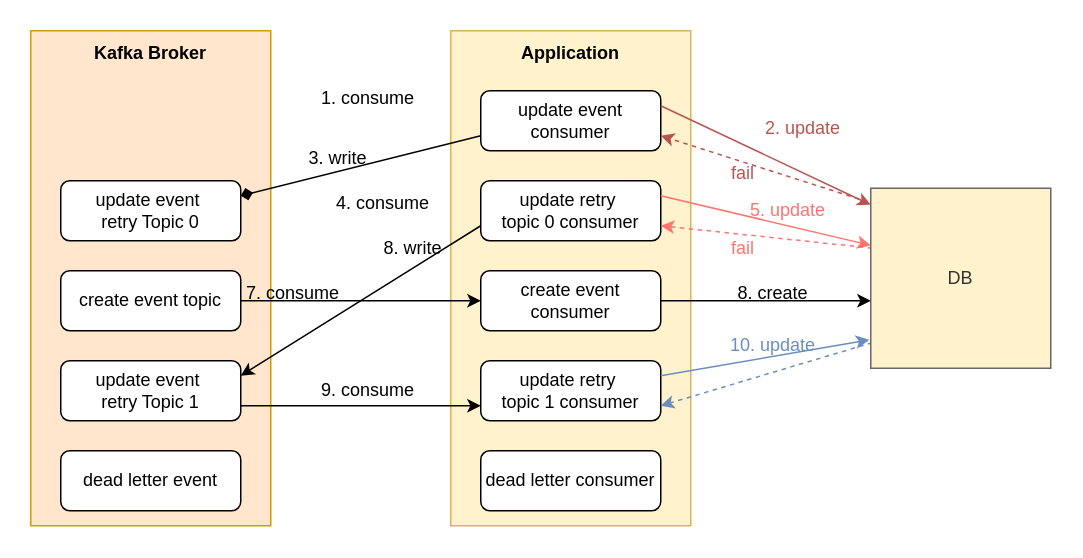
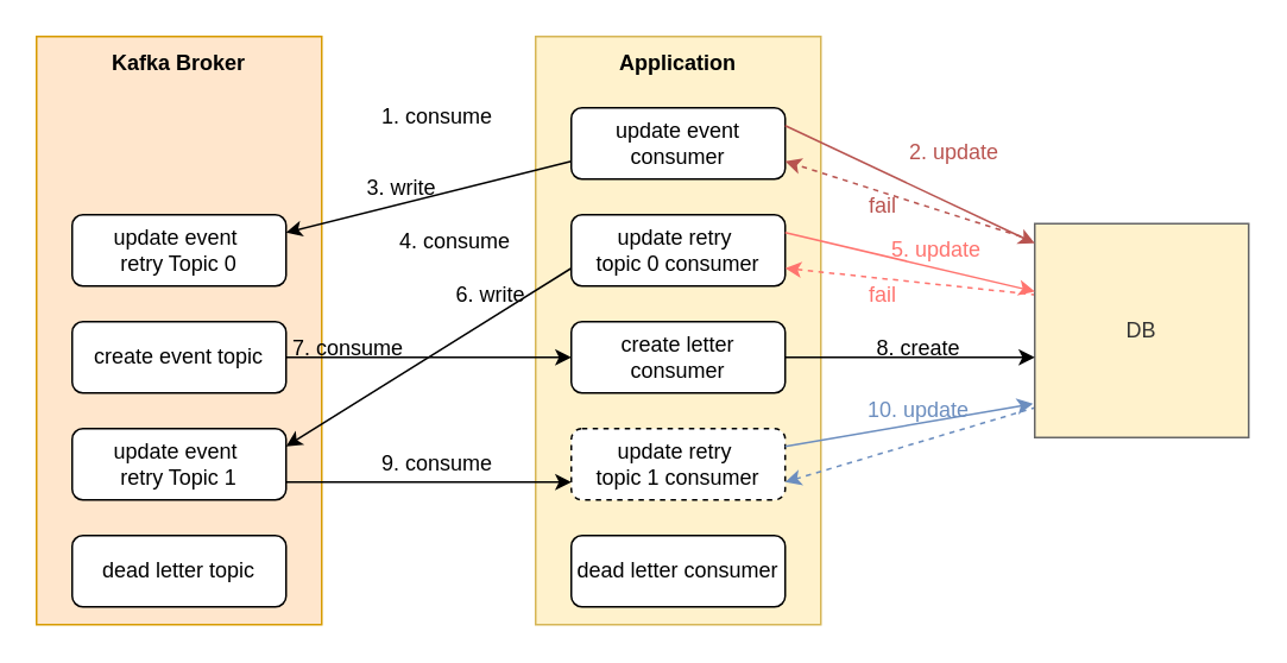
  <mxCell id="0" />
  <mxCell id="1" parent="0" />
  <mxCell id="2" value="" style="rounded=0;whiteSpace=wrap;html=1;fillColor=#ffe6cc;strokeColor=#d79b00;" vertex="1" parent="1"><mxGeometry x="20" y="20" width="160" height="330" as="geometry" /></mxCell>
  <mxCell id="3" value="" style="rounded=0;whiteSpace=wrap;html=1;fillColor=#fff2cc;strokeColor=#d6b656;" vertex="1" parent="1"><mxGeometry x="300" y="20" width="160" height="330" as="geometry" /></mxCell>
  <mxCell id="4" value="update event&amp;nbsp;&lt;div&gt;retry Topic 0&lt;/div&gt;" style="rounded=1;whiteSpace=wrap;html=1;" vertex="1" parent="1"><mxGeometry x="40" y="120" width="120" height="40" as="geometry" /></mxCell>
  <mxCell id="5" style="edgeStyle=orthogonalEdgeStyle;rounded=0;orthogonalLoop=1;jettySize=auto;html=1;exitX=1;exitY=0.5;exitDx=0;exitDy=0;entryX=0;entryY=0.5;entryDx=0;entryDy=0;" edge="1" parent="1" source="6" target="15"><mxGeometry relative="1" as="geometry" /></mxCell>
  <mxCell id="6" value="create e&lt;span style=&quot;color: rgba(0, 0, 0, 0); font-family: monospace; font-size: 0px; text-align: start; text-wrap: nowrap;&quot;&gt;%3CmxGraphModel%3E%3Croot%3E%3CmxCell%20id%3D%220%22%2F%3E%3CmxCell%20id%3D%221%22%20parent%3D%220%22%2F%3E%3CmxCell%20id%3D%222%22%20value%3D%22update%20event%26amp%3Bnbsp%3B%26lt%3Bdiv%26gt%3Bretry%20Topic%26lt%3B%2Fdiv%26gt%3B%22%20style%3D%22rounded%3D1%3BwhiteSpace%3Dwrap%3Bhtml%3D1%3B%22%20vertex%3D%221%22%20parent%3D%221%22%3E%3CmxGeometry%20x%3D%22110%22%20y%3D%22280%22%20width%3D%22120%22%20height%3D%2240%22%20as%3D%22geometry%22%2F%3E%3C%2FmxCell%3E%3C%2Froot%3E%3C%2FmxGraphModel%3E&lt;/span&gt;vent topic" style="rounded=1;whiteSpace=wrap;html=1;" vertex="1" parent="1"><mxGeometry x="40" y="180" width="120" height="40" as="geometry" /></mxCell>
  <mxCell id="7" style="edgeStyle=orthogonalEdgeStyle;rounded=0;orthogonalLoop=1;jettySize=auto;html=1;exitX=1;exitY=0.75;exitDx=0;exitDy=0;entryX=0;entryY=0.75;entryDx=0;entryDy=0;" edge="1" parent="1" source="8" target="14"><mxGeometry relative="1" as="geometry" /></mxCell>
  <mxCell id="8" value="update event&amp;nbsp;&lt;div&gt;retry Topic 1&lt;/div&gt;" style="rounded=1;whiteSpace=wrap;html=1;" vertex="1" parent="1"><mxGeometry x="40" y="240" width="120" height="40" as="geometry" /></mxCell>
- <mxCell id="9" value="dead letter event" style="rounded=1;whiteSpace=wrap;html=1;" vertex="1" parent="1"><mxGeometry x="40" y="300" width="120" height="40" as="geometry" /></mxCell>
- <mxCell id="10" style="rounded=0;orthogonalLoop=1;jettySize=auto;html=1;exitX=0;exitY=0.75;exitDx=0;exitDy=0;entryX=1;entryY=0.25;entryDx=0;entryDy=0;endArrow=diamond;" edge="1" parent="1" source="11" target="4"><mxGeometry relative="1" as="geometry" /></mxCell>
+ <mxCell id="9" value="dead letter topic" style="rounded=1;whiteSpace=wrap;html=1;" vertex="1" parent="1"><mxGeometry x="40" y="300" width="120" height="40" as="geometry" /></mxCell>
+ <mxCell id="10" style="rounded=0;orthogonalLoop=1;jettySize=auto;html=1;exitX=0;exitY=0.75;exitDx=0;exitDy=0;entryX=1;entryY=0.25;entryDx=0;entryDy=0;" edge="1" parent="1" source="11" target="4"><mxGeometry relative="1" as="geometry" /></mxCell>
  <mxCell id="11" value="update event consumer" style="rounded=1;whiteSpace=wrap;html=1;" vertex="1" parent="1"><mxGeometry x="320" y="60" width="120" height="40" as="geometry" /></mxCell>
  <mxCell id="12" style="rounded=0;orthogonalLoop=1;jettySize=auto;html=1;exitX=0;exitY=0.75;exitDx=0;exitDy=0;entryX=1;entryY=0.25;entryDx=0;entryDy=0;" edge="1" parent="1" source="13" target="8"><mxGeometry relative="1" as="geometry" /></mxCell>
  <mxCell id="13" value="update retry&amp;nbsp;&lt;div&gt;topic 0 consumer&lt;/div&gt;" style="rounded=1;whiteSpace=wrap;html=1;" vertex="1" parent="1"><mxGeometry x="320" y="120" width="120" height="40" as="geometry" /></mxCell>
- <mxCell id="14" value="update retry&amp;nbsp;&lt;div&gt;topic 1 consumer&lt;/div&gt;" style="rounded=1;whiteSpace=wrap;html=1;" vertex="1" parent="1"><mxGeometry x="320" y="240" width="120" height="40" as="geometry" /></mxCell>
- <mxCell id="15" value="create event consumer" style="rounded=1;whiteSpace=wrap;html=1;" vertex="1" parent="1"><mxGeometry x="320" y="180" width="120" height="40" as="geometry" /></mxCell>
+ <mxCell id="14" value="update retry&amp;nbsp;&lt;div&gt;topic 1 consumer&lt;/div&gt;" style="rounded=1;whiteSpace=wrap;html=1;dashed=1;" vertex="1" parent="1"><mxGeometry x="320" y="240" width="120" height="40" as="geometry" /></mxCell>
+ <mxCell id="15" value="create letter consumer" style="rounded=1;whiteSpace=wrap;html=1;" vertex="1" parent="1"><mxGeometry x="320" y="180" width="120" height="40" as="geometry" /></mxCell>
  <mxCell id="16" value="dead letter consumer" style="rounded=1;whiteSpace=wrap;html=1;" vertex="1" parent="1"><mxGeometry x="320" y="300" width="120" height="40" as="geometry" /></mxCell>
  <mxCell id="17" value="&lt;b&gt;Kafka Broker&lt;/b&gt;" style="text;html=1;align=center;verticalAlign=middle;whiteSpace=wrap;rounded=0;" vertex="1" parent="1"><mxGeometry x="55" y="20" width="90" height="30" as="geometry" /></mxCell>
  <mxCell id="18" value="&lt;b&gt;Application&lt;/b&gt;" style="text;html=1;align=center;verticalAlign=middle;whiteSpace=wrap;rounded=0;" vertex="1" parent="1"><mxGeometry x="335" y="20" width="90" height="30" as="geometry" /></mxCell>
  <mxCell id="19" style="rounded=0;orthogonalLoop=1;jettySize=auto;html=1;exitX=-0.017;exitY=0.075;exitDx=0;exitDy=0;entryX=1;entryY=0.75;entryDx=0;entryDy=0;dashed=1;exitPerimeter=0;fillColor=#f8cecc;strokeColor=#b85450;" edge="1" parent="1" source="22" target="11"><mxGeometry relative="1" as="geometry" /></mxCell>
  <mxCell id="20" style="rounded=0;orthogonalLoop=1;jettySize=auto;html=1;entryX=1;entryY=0.75;entryDx=0;entryDy=0;exitX=0.008;exitY=0.333;exitDx=0;exitDy=0;exitPerimeter=0;dashed=1;fillColor=#f8cecc;strokeColor=#FF746F;" edge="1" parent="1" source="22" target="13"><mxGeometry relative="1" as="geometry"><mxPoint x="580" y="160" as="sourcePoint" /></mxGeometry></mxCell>
  <mxCell id="21" style="rounded=0;orthogonalLoop=1;jettySize=auto;html=1;exitX=0.008;exitY=0.858;exitDx=0;exitDy=0;entryX=1;entryY=0.75;entryDx=0;entryDy=0;exitPerimeter=0;dashed=1;fillColor=#dae8fc;strokeColor=#6c8ebf;" edge="1" parent="1" source="22" target="14"><mxGeometry relative="1" as="geometry" /></mxCell>
  <mxCell id="22" value="DB" style="rounded=0;whiteSpace=wrap;html=1;fillColor=#fff2cc;fontColor=#333333;strokeColor=#666666;" vertex="1" parent="1"><mxGeometry x="580" y="125" width="120" height="120" as="geometry" /></mxCell>
  <mxCell id="23" value="1. consume" style="text;html=1;align=center;verticalAlign=middle;whiteSpace=wrap;rounded=0;" vertex="1" parent="1"><mxGeometry x="210" y="50" width="70" height="30" as="geometry" /></mxCell>
  <mxCell id="24" style="rounded=0;orthogonalLoop=1;jettySize=auto;html=1;entryX=0;entryY=0.092;entryDx=0;entryDy=0;entryPerimeter=0;exitX=1;exitY=0.25;exitDx=0;exitDy=0;fillColor=#f8cecc;strokeColor=#b85450;" edge="1" parent="1" source="11" target="22"><mxGeometry relative="1" as="geometry" /></mxCell>
  <mxCell id="25" value="2. update" style="text;html=1;align=center;verticalAlign=middle;whiteSpace=wrap;rounded=0;fontColor=#b95450;" vertex="1" parent="1"><mxGeometry x="500" y="70" width="70" height="30" as="geometry" /></mxCell>
  <mxCell id="26" value="fail" style="text;html=1;align=center;verticalAlign=middle;whiteSpace=wrap;rounded=0;fontColor=#b95450;" vertex="1" parent="1"><mxGeometry x="460" y="100" width="70" height="30" as="geometry" /></mxCell>
  <mxCell id="27" style="rounded=0;orthogonalLoop=1;jettySize=auto;html=1;exitX=1;exitY=0.25;exitDx=0;exitDy=0;entryX=0;entryY=0.317;entryDx=0;entryDy=0;entryPerimeter=0;fillColor=#f8cecc;strokeColor=#FF746F;" edge="1" parent="1" source="13" target="22"><mxGeometry relative="1" as="geometry" /></mxCell>
  <mxCell id="28" value="3. write" style="text;html=1;align=center;verticalAlign=middle;whiteSpace=wrap;rounded=0;" vertex="1" parent="1"><mxGeometry x="190" y="90" width="70" height="30" as="geometry" /></mxCell>
  <mxCell id="29" value="4. consume" style="text;html=1;align=center;verticalAlign=middle;whiteSpace=wrap;rounded=0;" vertex="1" parent="1"><mxGeometry x="220" y="120" width="70" height="30" as="geometry" /></mxCell>
  <mxCell id="30" value="5. update" style="text;html=1;align=center;verticalAlign=middle;whiteSpace=wrap;rounded=0;fontColor=#FF746F;" vertex="1" parent="1"><mxGeometry x="490" y="125" width="70" height="30" as="geometry" /></mxCell>
  <mxCell id="31" value="fail" style="text;html=1;align=center;verticalAlign=middle;whiteSpace=wrap;rounded=0;fontColor=#FF746F;" vertex="1" parent="1"><mxGeometry x="460" y="150" width="70" height="30" as="geometry" /></mxCell>
- <mxCell id="32" value="8. write" style="text;html=1;align=center;verticalAlign=middle;whiteSpace=wrap;rounded=0;" vertex="1" parent="1"><mxGeometry x="240" y="150" width="70" height="30" as="geometry" /></mxCell>
+ <mxCell id="32" value="6. write" style="text;html=1;align=center;verticalAlign=middle;whiteSpace=wrap;rounded=0;" vertex="1" parent="1"><mxGeometry x="240" y="150" width="70" height="30" as="geometry" /></mxCell>
  <mxCell id="33" value="7. consume" style="text;html=1;align=center;verticalAlign=middle;whiteSpace=wrap;rounded=0;" vertex="1" parent="1"><mxGeometry x="160" y="180" width="70" height="30" as="geometry" /></mxCell>
  <mxCell id="34" style="edgeStyle=orthogonalEdgeStyle;rounded=0;orthogonalLoop=1;jettySize=auto;html=1;exitX=1;exitY=0.5;exitDx=0;exitDy=0;entryX=0;entryY=0.625;entryDx=0;entryDy=0;entryPerimeter=0;" edge="1" parent="1" source="15" target="22"><mxGeometry relative="1" as="geometry" /></mxCell>
  <mxCell id="35" value="8. create" style="text;html=1;align=center;verticalAlign=middle;whiteSpace=wrap;rounded=0;" vertex="1" parent="1"><mxGeometry x="480" y="180" width="70" height="30" as="geometry" /></mxCell>
  <mxCell id="36" value="9. consume" style="text;html=1;align=center;verticalAlign=middle;whiteSpace=wrap;rounded=0;" vertex="1" parent="1"><mxGeometry x="210" y="245" width="70" height="30" as="geometry" /></mxCell>
  <mxCell id="37" style="rounded=0;orthogonalLoop=1;jettySize=auto;html=1;exitX=1;exitY=0.25;exitDx=0;exitDy=0;entryX=-0.008;entryY=0.842;entryDx=0;entryDy=0;entryPerimeter=0;fillColor=#dae8fc;strokeColor=#6c8ebf;" edge="1" parent="1" source="14" target="22"><mxGeometry relative="1" as="geometry" /></mxCell>
  <mxCell id="38" value="10. update" style="text;html=1;align=center;verticalAlign=middle;whiteSpace=wrap;rounded=0;fontColor=#6c8ebf;" vertex="1" parent="1"><mxGeometry x="480" y="215" width="70" height="30" as="geometry" /></mxCell>
